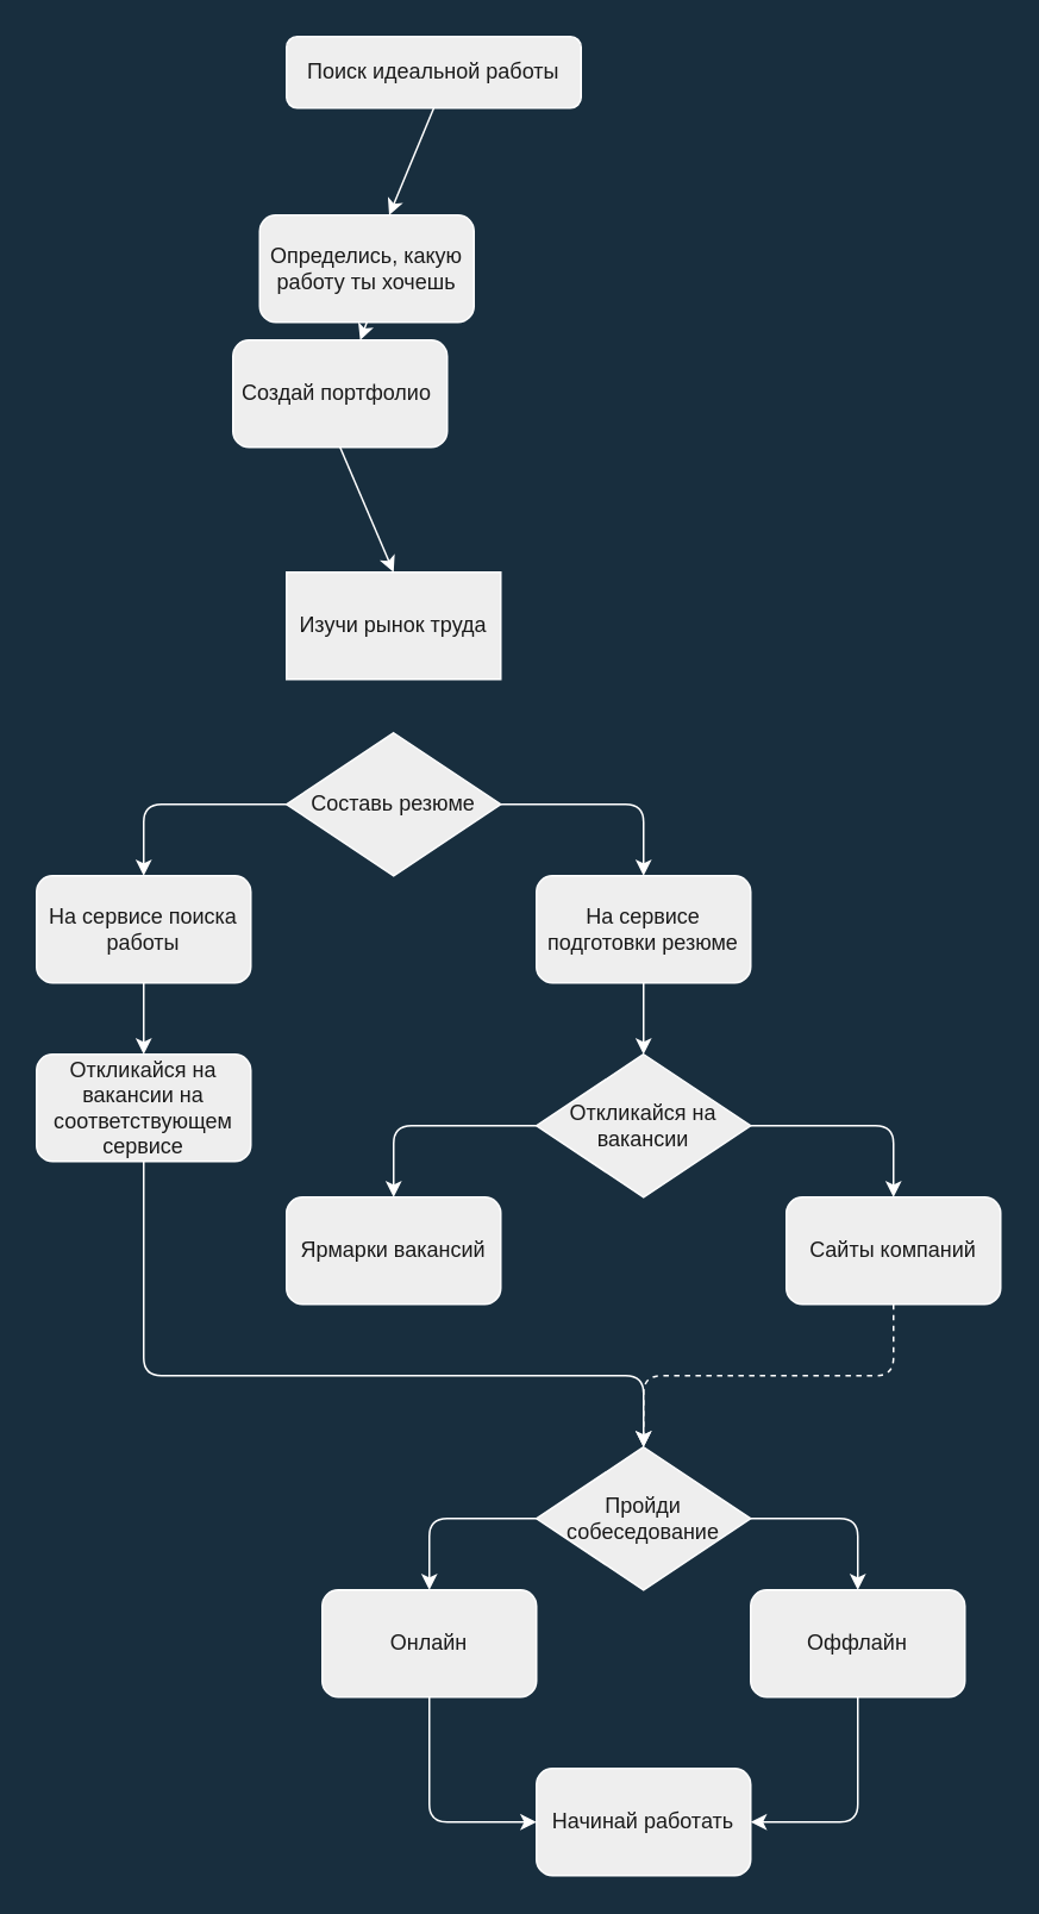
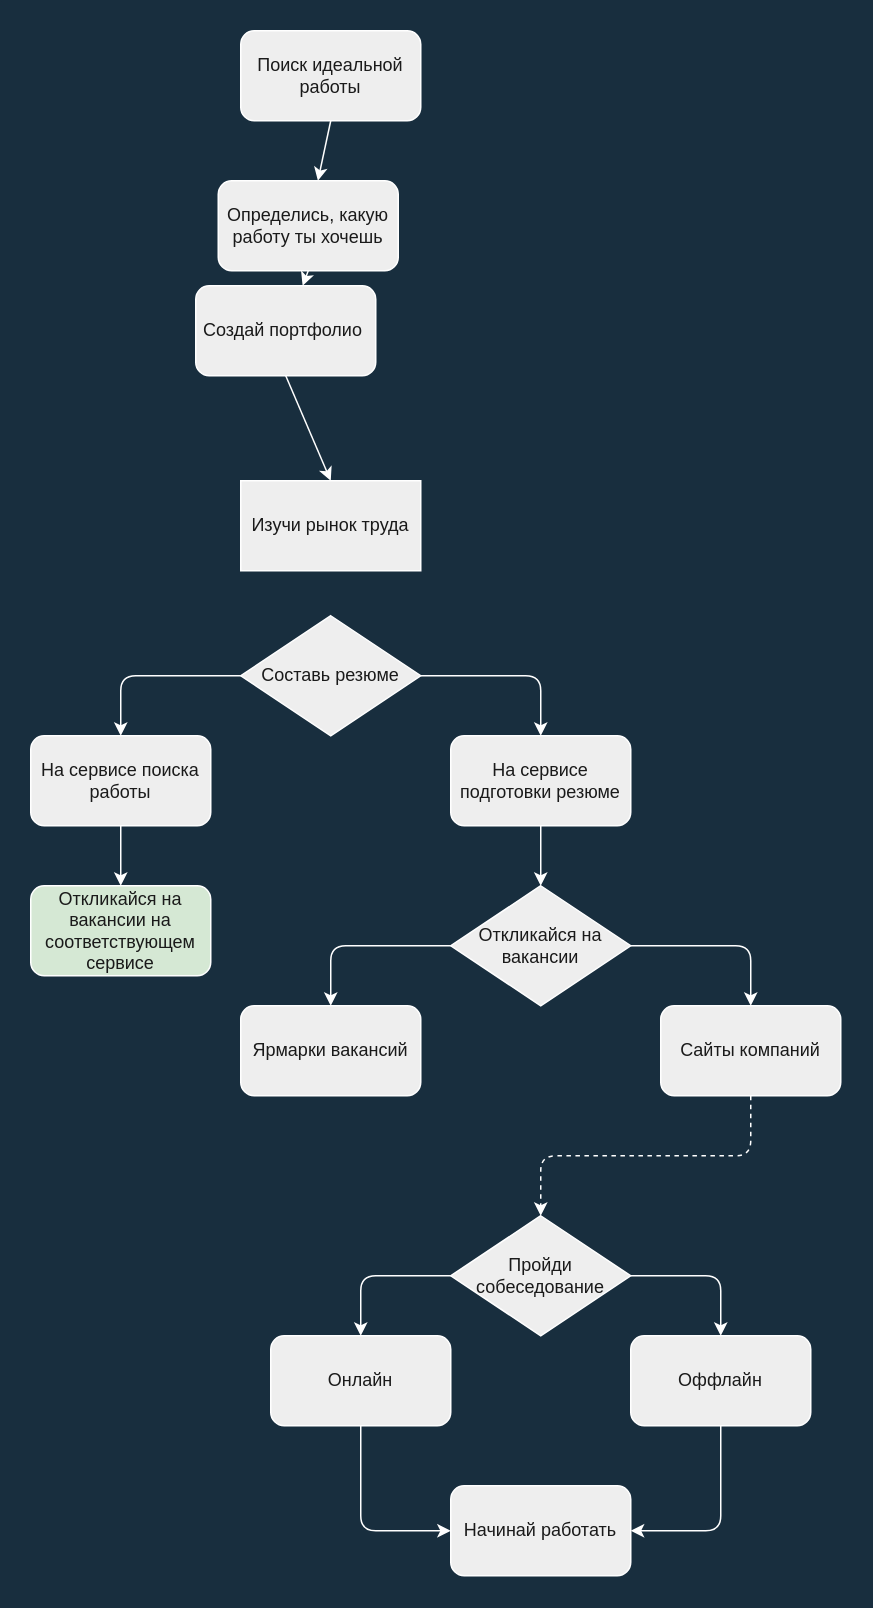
  <mxCell id="0" />
  <mxCell id="1" parent="0" />
- <mxCell id="2" value="Поиск идеальной работы" style="rounded=1;whiteSpace=wrap;html=1;fillColor=#EEEEEE;strokeColor=#FFFFFF;fontColor=#1A1A1A;" vertex="1" parent="1"><mxGeometry x="160" y="20" width="165" height="40" as="geometry" /></mxCell>
+ <mxCell id="2" value="Поиск идеальной работы" style="rounded=1;whiteSpace=wrap;html=1;fillColor=#EEEEEE;strokeColor=#FFFFFF;fontColor=#1A1A1A;" vertex="1" parent="1"><mxGeometry x="160" y="20" width="120" height="60" as="geometry" /></mxCell>
  <mxCell id="3" value="Определись, какую работу ты хочешь" style="rounded=1;whiteSpace=wrap;html=1;fillColor=#EEEEEE;strokeColor=#FFFFFF;fontColor=#1A1A1A;" vertex="1" parent="1"><mxGeometry x="145" y="120" width="120" height="60" as="geometry" /></mxCell>
  <mxCell id="4" value="Создай портфолио&amp;nbsp;" style="rounded=1;whiteSpace=wrap;html=1;fillColor=#EEEEEE;strokeColor=#FFFFFF;fontColor=#1A1A1A;" vertex="1" parent="1"><mxGeometry x="130" y="190" width="120" height="60" as="geometry" /></mxCell>
  <mxCell id="5" value="Изучи рынок труда" style="whiteSpace=wrap;html=1;fillColor=#EEEEEE;strokeColor=#FFFFFF;fontColor=#1A1A1A;rounded=0;" vertex="1" parent="1"><mxGeometry x="160" y="320" width="120" height="60" as="geometry" /></mxCell>
  <mxCell id="6" value="Составь резюме" style="rhombus;whiteSpace=wrap;html=1;fillColor=#EEEEEE;strokeColor=#FFFFFF;fontColor=#1A1A1A;" vertex="1" parent="1"><mxGeometry x="160" y="410" width="120" height="80" as="geometry" /></mxCell>
  <mxCell id="7" value="" style="endArrow=classic;html=1;exitX=1;exitY=0.5;exitDx=0;exitDy=0;strokeColor=#FFFFFF;fontColor=#FFFFFF;labelBackgroundColor=#182E3E;" edge="1" parent="1" source="6"><mxGeometry width="50" height="50" relative="1" as="geometry"><mxPoint x="230" y="590" as="sourcePoint" /><mxPoint x="360" y="490" as="targetPoint" /><Array as="points"><mxPoint x="360" y="450" /></Array></mxGeometry></mxCell>
  <mxCell id="8" value="" style="endArrow=classic;html=1;exitX=0.5;exitY=1;exitDx=0;exitDy=0;strokeColor=#FFFFFF;fontColor=#FFFFFF;labelBackgroundColor=#182E3E;" edge="1" parent="1" source="2" target="3"><mxGeometry width="50" height="50" relative="1" as="geometry"><mxPoint x="390" y="320" as="sourcePoint" /><mxPoint x="440" y="270" as="targetPoint" /></mxGeometry></mxCell>
  <mxCell id="9" value="" style="endArrow=classic;html=1;exitX=0.5;exitY=1;exitDx=0;exitDy=0;strokeColor=#FFFFFF;fontColor=#FFFFFF;labelBackgroundColor=#182E3E;" edge="1" parent="1" source="3" target="4"><mxGeometry width="50" height="50" relative="1" as="geometry"><mxPoint x="230" y="330" as="sourcePoint" /><mxPoint x="280" y="280" as="targetPoint" /></mxGeometry></mxCell>
  <mxCell id="10" value="" style="endArrow=classic;html=1;exitX=0.5;exitY=1;exitDx=0;exitDy=0;entryX=0.5;entryY=0;entryDx=0;entryDy=0;strokeColor=#FFFFFF;fontColor=#FFFFFF;labelBackgroundColor=#182E3E;" edge="1" parent="1" source="4" target="5"><mxGeometry width="50" height="50" relative="1" as="geometry"><mxPoint x="230" y="330" as="sourcePoint" /><mxPoint x="280" y="280" as="targetPoint" /></mxGeometry></mxCell>
  <mxCell id="11" value="" style="endArrow=classic;html=1;exitX=0;exitY=0.5;exitDx=0;exitDy=0;strokeColor=#FFFFFF;fontColor=#FFFFFF;labelBackgroundColor=#182E3E;" edge="1" parent="1" source="6"><mxGeometry width="50" height="50" relative="1" as="geometry"><mxPoint x="230" y="420" as="sourcePoint" /><mxPoint x="80" y="490" as="targetPoint" /><Array as="points"><mxPoint x="80" y="450" /></Array></mxGeometry></mxCell>
  <mxCell id="12" value="На сервисе поиска работы" style="rounded=1;whiteSpace=wrap;html=1;fillColor=#EEEEEE;strokeColor=#FFFFFF;fontColor=#1A1A1A;" vertex="1" parent="1"><mxGeometry x="20" y="490" width="120" height="60" as="geometry" /></mxCell>
  <mxCell id="13" value="" style="endArrow=classic;html=1;exitX=0.5;exitY=1;exitDx=0;exitDy=0;strokeColor=#FFFFFF;fontColor=#FFFFFF;labelBackgroundColor=#182E3E;" edge="1" parent="1" source="12"><mxGeometry width="50" height="50" relative="1" as="geometry"><mxPoint x="230" y="670" as="sourcePoint" /><mxPoint x="80" y="590" as="targetPoint" /></mxGeometry></mxCell>
- <mxCell id="14" value="Откликайся на вакансии на соответствующем сервисе" style="rounded=1;whiteSpace=wrap;html=1;fillColor=#EEEEEE;strokeColor=#FFFFFF;fontColor=#1A1A1A;" vertex="1" parent="1"><mxGeometry x="20" y="590" width="120" height="60" as="geometry" /></mxCell>
+ <mxCell id="14" value="Откликайся на вакансии на соответствующем сервисе" style="rounded=1;whiteSpace=wrap;html=1;fillColor=#d5e8d4;strokeColor=#FFFFFF;fontColor=#1A1A1A;" vertex="1" parent="1"><mxGeometry x="20" y="590" width="120" height="60" as="geometry" /></mxCell>
  <mxCell id="15" value="На сервисе подготовки резюме" style="rounded=1;whiteSpace=wrap;html=1;fillColor=#EEEEEE;strokeColor=#FFFFFF;fontColor=#1A1A1A;" vertex="1" parent="1"><mxGeometry x="300" y="490" width="120" height="60" as="geometry" /></mxCell>
  <mxCell id="16" value="" style="endArrow=classic;html=1;exitX=0.5;exitY=1;exitDx=0;exitDy=0;strokeColor=#FFFFFF;fontColor=#FFFFFF;labelBackgroundColor=#182E3E;" edge="1" parent="1" source="15"><mxGeometry width="50" height="50" relative="1" as="geometry"><mxPoint x="230" y="640" as="sourcePoint" /><mxPoint x="360" y="590" as="targetPoint" /></mxGeometry></mxCell>
  <mxCell id="17" value="Откликайся на вакансии" style="rhombus;whiteSpace=wrap;html=1;fillColor=#EEEEEE;strokeColor=#FFFFFF;fontColor=#1A1A1A;" vertex="1" parent="1"><mxGeometry x="300" y="590" width="120" height="80" as="geometry" /></mxCell>
  <mxCell id="18" value="" style="endArrow=classic;html=1;exitX=0;exitY=0.5;exitDx=0;exitDy=0;strokeColor=#FFFFFF;fontColor=#FFFFFF;labelBackgroundColor=#182E3E;" edge="1" parent="1" source="17"><mxGeometry width="50" height="50" relative="1" as="geometry"><mxPoint x="230" y="640" as="sourcePoint" /><mxPoint x="220" y="670" as="targetPoint" /><Array as="points"><mxPoint x="220" y="630" /></Array></mxGeometry></mxCell>
  <mxCell id="19" value="" style="endArrow=classic;html=1;exitX=1;exitY=0.5;exitDx=0;exitDy=0;strokeColor=#FFFFFF;fontColor=#FFFFFF;labelBackgroundColor=#182E3E;" edge="1" parent="1" source="17"><mxGeometry width="50" height="50" relative="1" as="geometry"><mxPoint x="230" y="640" as="sourcePoint" /><mxPoint x="500" y="670" as="targetPoint" /><Array as="points"><mxPoint x="500" y="630" /></Array></mxGeometry></mxCell>
  <mxCell id="20" value="Ярмарки вакансий" style="rounded=1;whiteSpace=wrap;html=1;fillColor=#EEEEEE;strokeColor=#FFFFFF;fontColor=#1A1A1A;" vertex="1" parent="1"><mxGeometry x="160" y="670" width="120" height="60" as="geometry" /></mxCell>
  <mxCell id="21" value="Сайты компаний" style="rounded=1;whiteSpace=wrap;html=1;fillColor=#EEEEEE;strokeColor=#FFFFFF;fontColor=#1A1A1A;" vertex="1" parent="1"><mxGeometry x="440" y="670" width="120" height="60" as="geometry" /></mxCell>
- <mxCell id="22" value="" style="endArrow=classic;html=1;exitX=0.5;exitY=1;exitDx=0;exitDy=0;entryX=0.5;entryY=0;entryDx=0;entryDy=0;strokeColor=#FFFFFF;fontColor=#FFFFFF;labelBackgroundColor=#182E3E;" edge="1" parent="1" source="14" target="24"><mxGeometry width="50" height="50" relative="1" as="geometry"><mxPoint x="230" y="860" as="sourcePoint" /><mxPoint x="300" y="810" as="targetPoint" /><Array as="points"><mxPoint x="80" y="770" /><mxPoint x="220" y="770" /><mxPoint x="360" y="770" /></Array></mxGeometry></mxCell>
  <mxCell id="23" value="" style="endArrow=classic;html=1;exitX=0.5;exitY=1;exitDx=0;exitDy=0;entryX=0.5;entryY=0;entryDx=0;entryDy=0;strokeColor=#FFFFFF;fontColor=#FFFFFF;labelBackgroundColor=#182E3E;dashed=1;" edge="1" parent="1" source="21" target="24"><mxGeometry width="50" height="50" relative="1" as="geometry"><mxPoint x="230" y="860" as="sourcePoint" /><mxPoint x="420" y="810" as="targetPoint" /><Array as="points"><mxPoint x="500" y="770" /><mxPoint x="360" y="770" /></Array></mxGeometry></mxCell>
  <mxCell id="24" value="Пройди собеседование" style="rhombus;whiteSpace=wrap;html=1;fillColor=#EEEEEE;strokeColor=#FFFFFF;fontColor=#1A1A1A;" vertex="1" parent="1"><mxGeometry x="300" y="810" width="120" height="80" as="geometry" /></mxCell>
  <mxCell id="25" value="" style="endArrow=classic;html=1;exitX=0;exitY=0.5;exitDx=0;exitDy=0;strokeColor=#FFFFFF;fontColor=#FFFFFF;labelBackgroundColor=#182E3E;" edge="1" parent="1" source="24"><mxGeometry width="50" height="50" relative="1" as="geometry"><mxPoint x="230" y="920" as="sourcePoint" /><mxPoint x="240" y="890" as="targetPoint" /><Array as="points"><mxPoint x="240" y="850" /></Array></mxGeometry></mxCell>
  <mxCell id="26" value="" style="endArrow=classic;html=1;exitX=1;exitY=0.5;exitDx=0;exitDy=0;strokeColor=#FFFFFF;fontColor=#FFFFFF;labelBackgroundColor=#182E3E;" edge="1" parent="1" source="24"><mxGeometry width="50" height="50" relative="1" as="geometry"><mxPoint x="230" y="860" as="sourcePoint" /><mxPoint x="480" y="890" as="targetPoint" /><Array as="points"><mxPoint x="480" y="850" /></Array></mxGeometry></mxCell>
  <mxCell id="27" value="Онлайн" style="rounded=1;whiteSpace=wrap;html=1;fillColor=#EEEEEE;strokeColor=#FFFFFF;fontColor=#1A1A1A;" vertex="1" parent="1"><mxGeometry x="180" y="890" width="120" height="60" as="geometry" /></mxCell>
  <mxCell id="28" value="Оффлайн" style="rounded=1;whiteSpace=wrap;html=1;fillColor=#EEEEEE;strokeColor=#FFFFFF;fontColor=#1A1A1A;" vertex="1" parent="1"><mxGeometry x="420" y="890" width="120" height="60" as="geometry" /></mxCell>
  <mxCell id="29" value="Начинай работать" style="rounded=1;whiteSpace=wrap;html=1;fillColor=#EEEEEE;strokeColor=#FFFFFF;fontColor=#1A1A1A;" vertex="1" parent="1"><mxGeometry x="300" y="990" width="120" height="60" as="geometry" /></mxCell>
  <mxCell id="30" value="" style="endArrow=classic;html=1;exitX=0.5;exitY=1;exitDx=0;exitDy=0;entryX=0;entryY=0.5;entryDx=0;entryDy=0;strokeColor=#FFFFFF;fontColor=#FFFFFF;labelBackgroundColor=#182E3E;" edge="1" parent="1" source="27" target="29"><mxGeometry width="50" height="50" relative="1" as="geometry"><mxPoint x="230" y="950" as="sourcePoint" /><mxPoint x="280" y="900" as="targetPoint" /><Array as="points"><mxPoint x="240" y="1020" /></Array></mxGeometry></mxCell>
  <mxCell id="31" value="" style="endArrow=classic;html=1;exitX=0.5;exitY=1;exitDx=0;exitDy=0;entryX=1;entryY=0.5;entryDx=0;entryDy=0;strokeColor=#FFFFFF;fontColor=#FFFFFF;labelBackgroundColor=#182E3E;" edge="1" parent="1" source="28" target="29"><mxGeometry width="50" height="50" relative="1" as="geometry"><mxPoint x="230" y="950" as="sourcePoint" /><mxPoint x="280" y="900" as="targetPoint" /><Array as="points"><mxPoint x="480" y="1020" /></Array></mxGeometry></mxCell>
